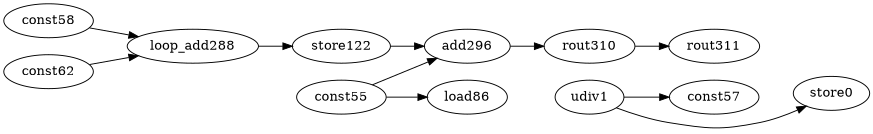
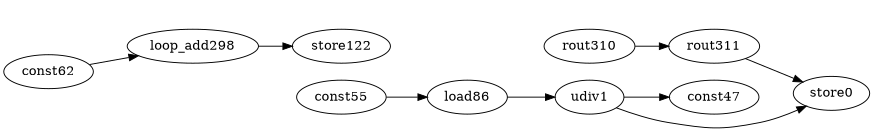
  digraph {
    rankdir=LR
    node [opcode=const]
    edge [operand=0]
    const55 [llvm="%6"]
-   add296 [llvm="%260" opcode=add schedule=2]
    load86 [llvm="%261" opcode=load schedule=3]
    rout310 [opcode=rout schedule=3]
    n5 [label=store122 llvm="%260" opcode=mul schedule=1]
    udiv1 [llvm="%262" opcode=udiv schedule=4]
    rout311 [opcode=rout schedule=4]
-   const57 [llvm="%257"]
+   const57 [llvm="%257" label=const47]
    n9 [label=store0 llvm=store opcode=store schedule=5]
-   const58 [val=1]
-   loop_add298 [llvm="%259" opcode=add schedule=0 label=loop_add288]
+   loop_add298 [llvm="%259" opcode=add schedule=0]
    n12 [label=const62 val=0]
-   const55 -> add296
    const55 -> load86
-   add296 -> rout310
+   load86 -> udiv1
    rout310 -> rout311
-   n5 -> add296 [operand=1]
    udiv1 -> const57 [operand=1]
    udiv1 -> n9
-   const58 -> loop_add298 [operand=1]
+   rout311 -> n9 [operand=1]
    loop_add298 -> n5
    n12 -> loop_add298 [type=const_base]
  }
